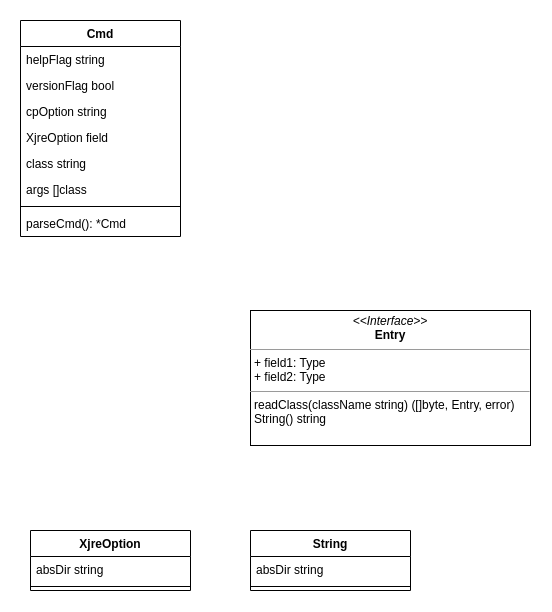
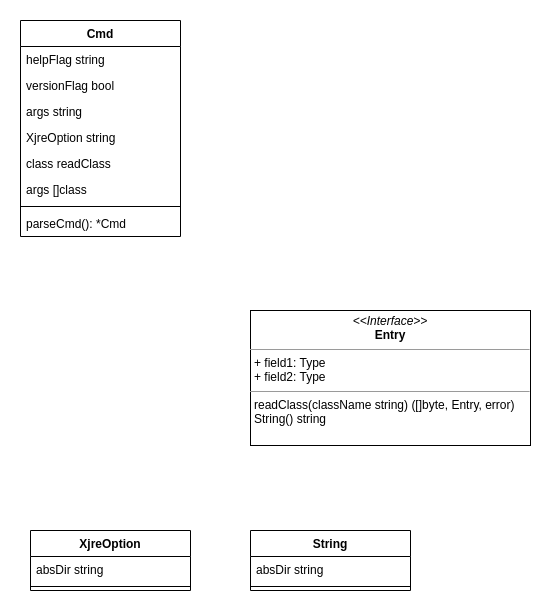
  <mxCell id="0" />
  <mxCell id="1" parent="0" />
  <mxCell id="2" value="&lt;p style=&quot;margin: 0px ; margin-top: 4px ; text-align: center&quot;&gt;&lt;i&gt;&amp;lt;&amp;lt;Interface&amp;gt;&amp;gt;&lt;/i&gt;&lt;br&gt;&lt;b&gt;Entry&lt;/b&gt;&lt;/p&gt;&lt;hr size=&quot;1&quot;&gt;&lt;p style=&quot;margin: 0px ; margin-left: 4px&quot;&gt;+ field1: Type&lt;br&gt;+ field2: Type&lt;/p&gt;&lt;hr size=&quot;1&quot;&gt;&lt;p style=&quot;margin: 0px ; margin-left: 4px&quot;&gt;readClass(className string) ([]byte, Entry, error)&lt;/p&gt;&lt;p style=&quot;margin: 0px ; margin-left: 4px&quot;&gt;String() string&lt;/p&gt;" style="verticalAlign=top;align=left;overflow=fill;fontSize=12;fontFamily=Helvetica;html=1;" vertex="1" parent="1"><mxGeometry x="250" y="310" width="280" height="135" as="geometry" /></mxCell>
  <mxCell id="3" value="Cmd" style="swimlane;fontStyle=1;align=center;verticalAlign=top;childLayout=stackLayout;horizontal=1;startSize=26;horizontalStack=0;resizeParent=1;resizeParentMax=0;resizeLast=0;collapsible=1;marginBottom=0;" vertex="1" parent="1"><mxGeometry x="20" y="20" width="160" height="216" as="geometry" /></mxCell>
  <mxCell id="4" value="helpFlag string" style="text;strokeColor=none;fillColor=none;align=left;verticalAlign=top;spacingLeft=4;spacingRight=4;overflow=hidden;rotatable=0;points=[[0,0.5],[1,0.5]];portConstraint=eastwest;" vertex="1" parent="3"><mxGeometry y="26" width="160" height="26" as="geometry" /></mxCell>
  <mxCell id="5" value="versionFlag bool" style="text;strokeColor=none;fillColor=none;align=left;verticalAlign=top;spacingLeft=4;spacingRight=4;overflow=hidden;rotatable=0;points=[[0,0.5],[1,0.5]];portConstraint=eastwest;" vertex="1" parent="3"><mxGeometry y="52" width="160" height="26" as="geometry" /></mxCell>
- <mxCell id="6" value="cpOption string" style="text;strokeColor=none;fillColor=none;align=left;verticalAlign=top;spacingLeft=4;spacingRight=4;overflow=hidden;rotatable=0;points=[[0,0.5],[1,0.5]];portConstraint=eastwest;" vertex="1" parent="3"><mxGeometry y="78" width="160" height="26" as="geometry" /></mxCell>
- <mxCell id="7" value="XjreOption field" style="text;strokeColor=none;fillColor=none;align=left;verticalAlign=top;spacingLeft=4;spacingRight=4;overflow=hidden;rotatable=0;points=[[0,0.5],[1,0.5]];portConstraint=eastwest;" vertex="1" parent="3"><mxGeometry y="104" width="160" height="26" as="geometry" /></mxCell>
- <mxCell id="8" value="class string" style="text;strokeColor=none;fillColor=none;align=left;verticalAlign=top;spacingLeft=4;spacingRight=4;overflow=hidden;rotatable=0;points=[[0,0.5],[1,0.5]];portConstraint=eastwest;" vertex="1" parent="3"><mxGeometry y="130" width="160" height="26" as="geometry" /></mxCell>
+ <mxCell id="6" value="args string" style="text;strokeColor=none;fillColor=none;align=left;verticalAlign=top;spacingLeft=4;spacingRight=4;overflow=hidden;rotatable=0;points=[[0,0.5],[1,0.5]];portConstraint=eastwest;" vertex="1" parent="3"><mxGeometry y="78" width="160" height="26" as="geometry" /></mxCell>
+ <mxCell id="7" value="XjreOption string" style="text;strokeColor=none;fillColor=none;align=left;verticalAlign=top;spacingLeft=4;spacingRight=4;overflow=hidden;rotatable=0;points=[[0,0.5],[1,0.5]];portConstraint=eastwest;" vertex="1" parent="3"><mxGeometry y="104" width="160" height="26" as="geometry" /></mxCell>
+ <mxCell id="8" value="class readClass" style="text;strokeColor=none;fillColor=none;align=left;verticalAlign=top;spacingLeft=4;spacingRight=4;overflow=hidden;rotatable=0;points=[[0,0.5],[1,0.5]];portConstraint=eastwest;" vertex="1" parent="3"><mxGeometry y="130" width="160" height="26" as="geometry" /></mxCell>
  <mxCell id="9" value="args []class" style="text;strokeColor=none;fillColor=none;align=left;verticalAlign=top;spacingLeft=4;spacingRight=4;overflow=hidden;rotatable=0;points=[[0,0.5],[1,0.5]];portConstraint=eastwest;" vertex="1" parent="3"><mxGeometry y="156" width="160" height="26" as="geometry" /></mxCell>
  <mxCell id="10" value="" style="line;strokeWidth=1;fillColor=none;align=left;verticalAlign=middle;spacingTop=-1;spacingLeft=3;spacingRight=3;rotatable=0;labelPosition=right;points=[];portConstraint=eastwest;" vertex="1" parent="3"><mxGeometry y="182" width="160" height="8" as="geometry" /></mxCell>
  <mxCell id="11" value="parseCmd(): *Cmd" style="text;strokeColor=none;fillColor=none;align=left;verticalAlign=top;spacingLeft=4;spacingRight=4;overflow=hidden;rotatable=0;points=[[0,0.5],[1,0.5]];portConstraint=eastwest;" vertex="1" parent="3"><mxGeometry y="190" width="160" height="26" as="geometry" /></mxCell>
  <mxCell id="12" value="XjreOption" style="swimlane;fontStyle=1;align=center;verticalAlign=top;childLayout=stackLayout;horizontal=1;startSize=26;horizontalStack=0;resizeParent=1;resizeParentMax=0;resizeLast=0;collapsible=1;marginBottom=0;" vertex="1" parent="1"><mxGeometry x="30" y="530" width="160" height="60" as="geometry" /></mxCell>
  <mxCell id="13" value="absDir string" style="text;strokeColor=none;fillColor=none;align=left;verticalAlign=top;spacingLeft=4;spacingRight=4;overflow=hidden;rotatable=0;points=[[0,0.5],[1,0.5]];portConstraint=eastwest;" vertex="1" parent="12"><mxGeometry y="26" width="160" height="26" as="geometry" /></mxCell>
  <mxCell id="14" value="" style="line;strokeWidth=1;fillColor=none;align=left;verticalAlign=middle;spacingTop=-1;spacingLeft=3;spacingRight=3;rotatable=0;labelPosition=right;points=[];portConstraint=eastwest;" vertex="1" parent="12"><mxGeometry y="52" width="160" height="8" as="geometry" /></mxCell>
  <mxCell id="15" value="String" style="swimlane;fontStyle=1;align=center;verticalAlign=top;childLayout=stackLayout;horizontal=1;startSize=26;horizontalStack=0;resizeParent=1;resizeParentMax=0;resizeLast=0;collapsible=1;marginBottom=0;" vertex="1" parent="1"><mxGeometry x="250" y="530" width="160" height="60" as="geometry" /></mxCell>
  <mxCell id="16" value="absDir string" style="text;strokeColor=none;fillColor=none;align=left;verticalAlign=top;spacingLeft=4;spacingRight=4;overflow=hidden;rotatable=0;points=[[0,0.5],[1,0.5]];portConstraint=eastwest;" vertex="1" parent="15"><mxGeometry y="26" width="160" height="26" as="geometry" /></mxCell>
  <mxCell id="17" value="" style="line;strokeWidth=1;fillColor=none;align=left;verticalAlign=middle;spacingTop=-1;spacingLeft=3;spacingRight=3;rotatable=0;labelPosition=right;points=[];portConstraint=eastwest;" vertex="1" parent="15"><mxGeometry y="52" width="160" height="8" as="geometry" /></mxCell>
